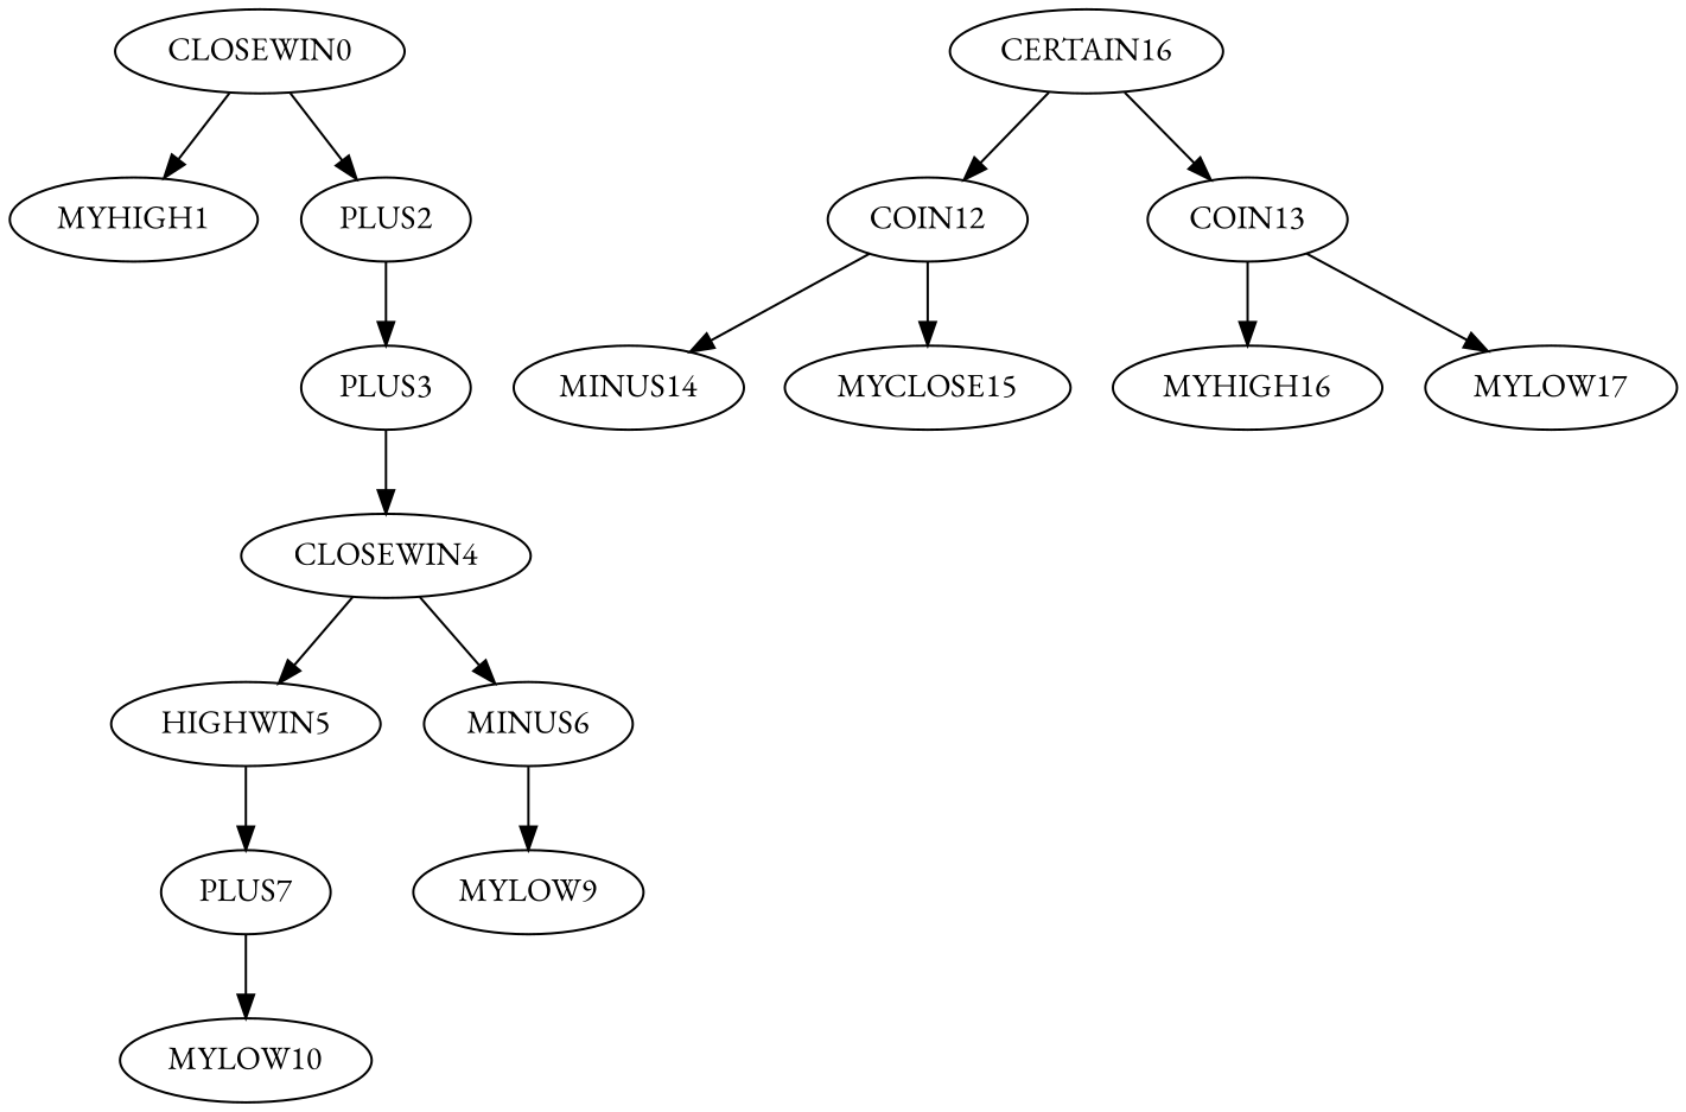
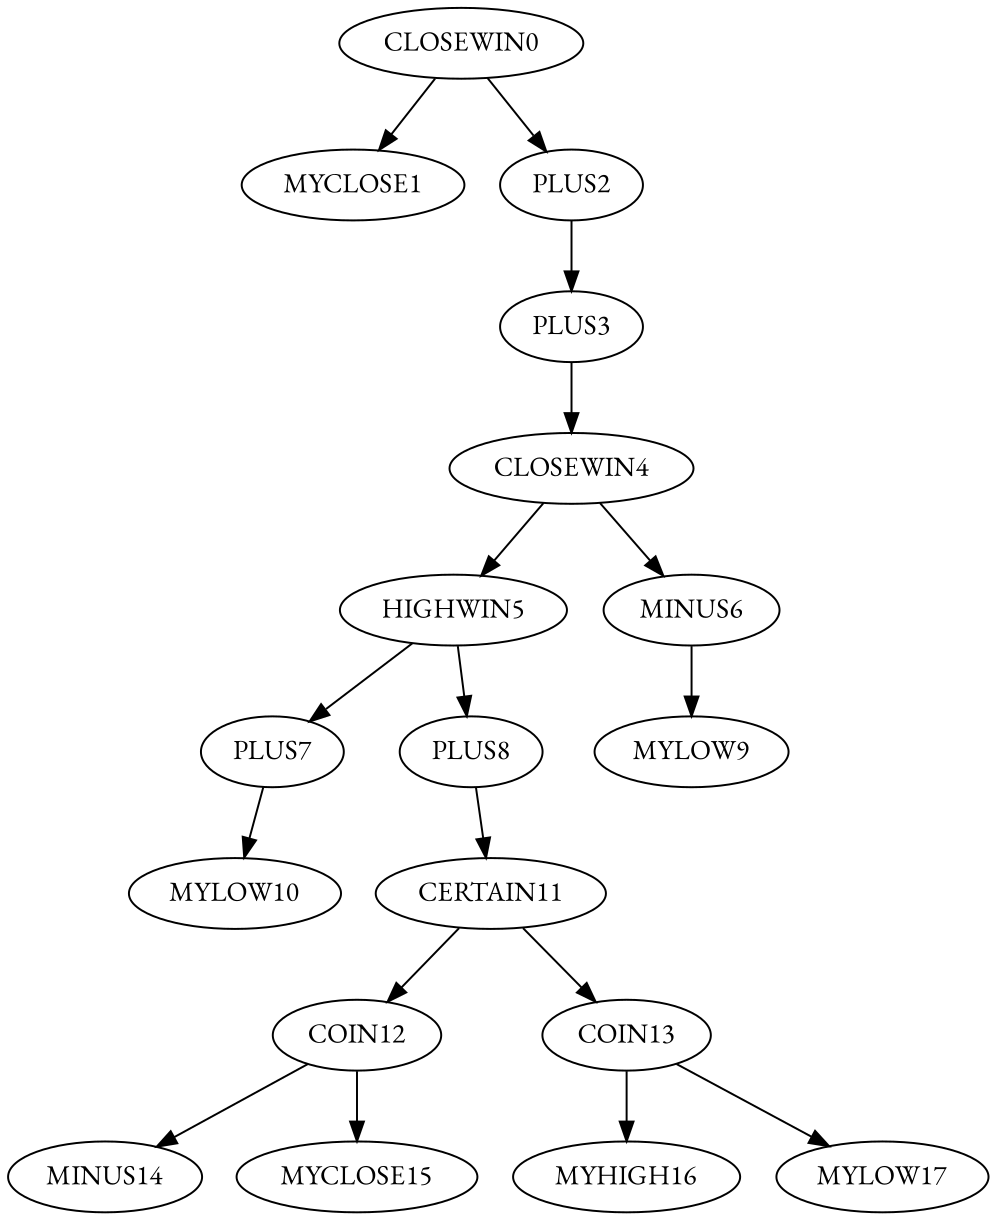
  digraph {
    fontname="EB Garamond"
    node [fontname="EB Garamond"]
    edge [fontname="EB Garamond"]
    CLOSEWIN0
-   MYCLOSE1 [label=MYHIGH1]
+   MYCLOSE1
    PLUS2
    PLUS3
    CLOSEWIN4
    HIGHWIN5
    MINUS6
    PLUS7
+   PLUS8
    MYLOW9
    MYLOW10
-   CERTAIN11 [label=CERTAIN16]
+   CERTAIN11
    COIN12
    COIN13
    n15 [label=MINUS14]
    MYCLOSE15
    MYHIGH16
    MYLOW17
    CLOSEWIN0 -> MYCLOSE1
    CLOSEWIN0 -> PLUS2
    PLUS2 -> PLUS3
    PLUS3 -> CLOSEWIN4
    CLOSEWIN4 -> HIGHWIN5
    CLOSEWIN4 -> MINUS6
    HIGHWIN5 -> PLUS7
+   HIGHWIN5 -> PLUS8
    MINUS6 -> MYLOW9
    PLUS7 -> MYLOW10
+   PLUS8 -> CERTAIN11
    CERTAIN11 -> COIN12
    CERTAIN11 -> COIN13
    COIN12 -> n15
    COIN12 -> MYCLOSE15
    COIN13 -> MYHIGH16
    COIN13 -> MYLOW17
  }
